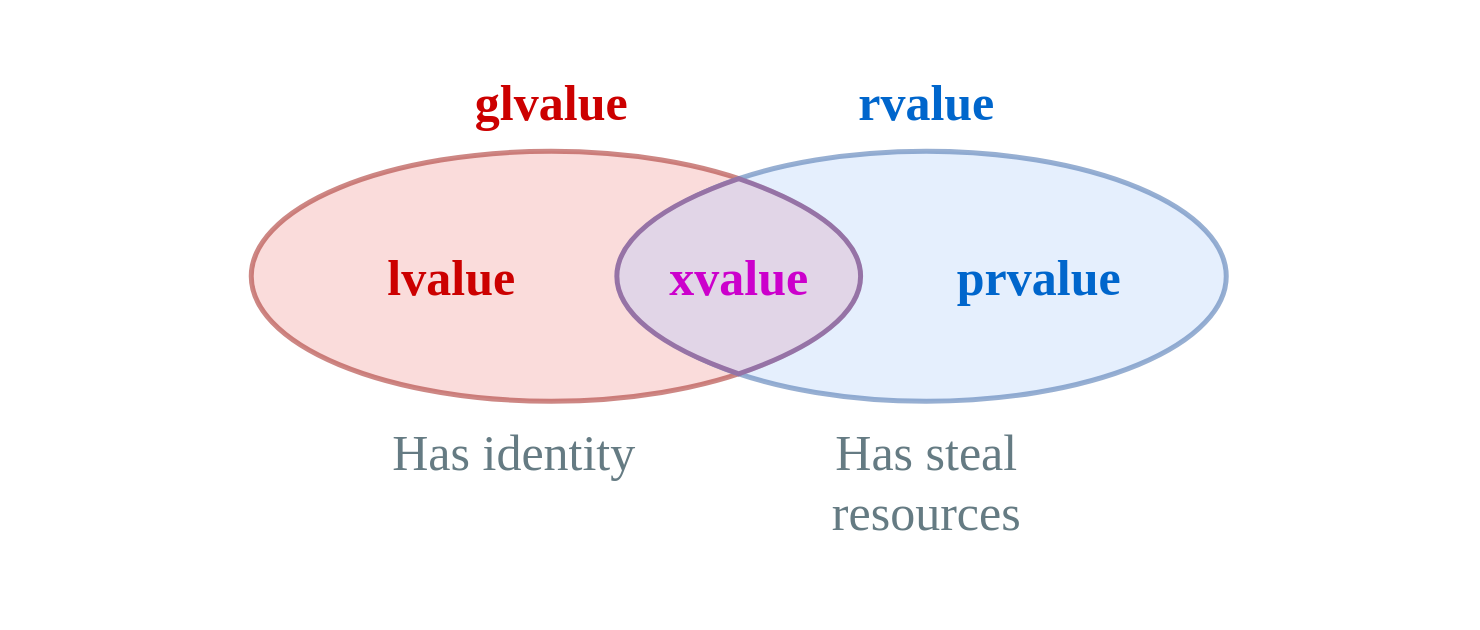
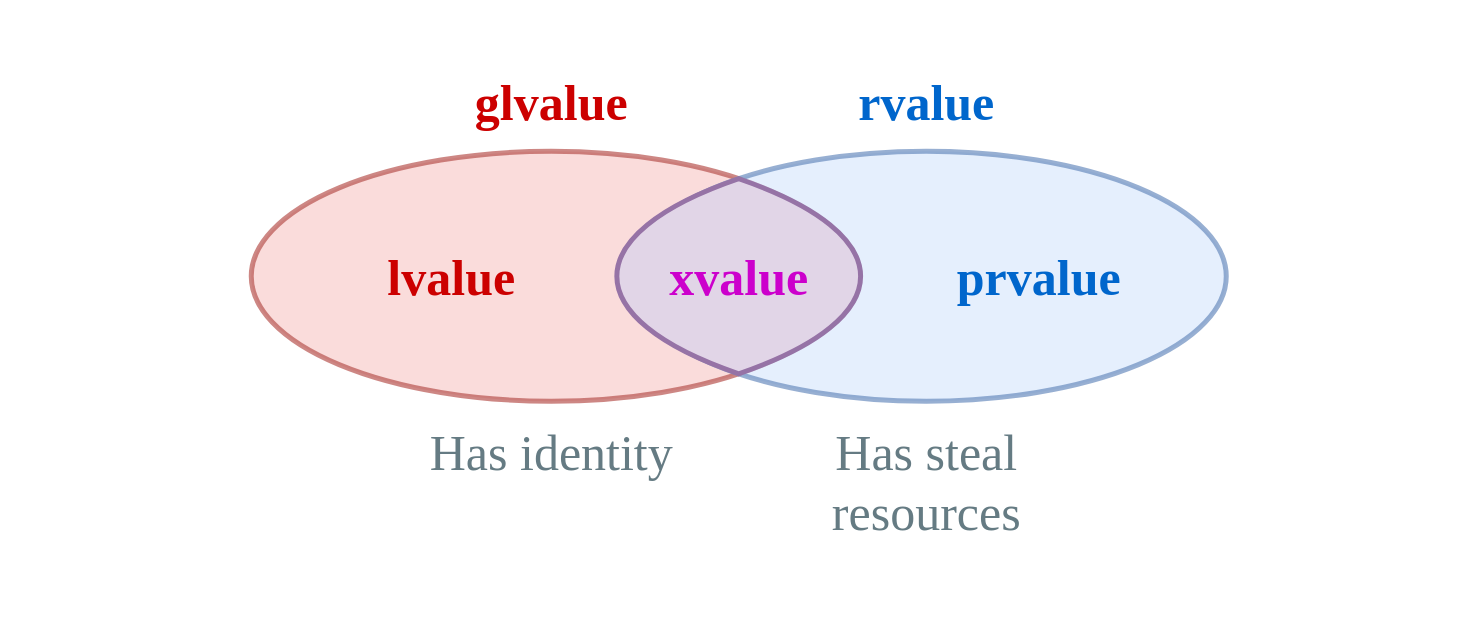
  <mxCell id="0" />
  <mxCell id="1" style="" parent="0" />
  <mxCell id="2" value="" style="rounded=0;whiteSpace=wrap;html=1;fillColor=#ffffff;strokeColor=none;opacity=0;" parent="1" vertex="1"><mxGeometry y="20" width="550" height="210" as="geometry" x="20" /></mxCell>
  <mxCell id="3" style="edgeStyle=orthogonalEdgeStyle;rounded=0;orthogonalLoop=1;jettySize=auto;html=1;exitX=0.5;exitY=1;exitDx=0;exitDy=0;" parent="1" edge="1"><mxGeometry relative="1" as="geometry"><mxPoint x="380" y="190" as="sourcePoint" /><mxPoint x="380" y="190" as="targetPoint" /></mxGeometry></mxCell>
  <mxCell id="4" value="" style="ellipse;whiteSpace=wrap;html=1;fillColor=#f8cecc;strokeColor=#b85450;strokeWidth=2;opacity=70;" parent="1" vertex="1"><mxGeometry x="100" y="60" width="240" height="100" as="geometry" /></mxCell>
  <mxCell id="5" value="" style="ellipse;whiteSpace=wrap;html=1;fillColor=#dae8fc;strokeColor=#6c8ebf;strokeWidth=2;opacity=70;" parent="1" vertex="1"><mxGeometry x="250" y="60" width="240" height="100" as="geometry" /></mxCell>
- <mxCell id="6" value="&lt;font style=&quot;font-size: 20px&quot; face=&quot;Ubuntu&quot; color=&quot;#657b83&quot;&gt;Has identity&lt;/font&gt;" style="text;html=1;align=center;verticalAlign=middle;resizable=0;points=[];autosize=1;" parent="1" vertex="1"><mxGeometry x="145" y="170" width="120" height="20" as="geometry" /></mxCell>
+ <mxCell id="6" value="&lt;font style=&quot;font-size: 20px&quot; face=&quot;Ubuntu&quot; color=&quot;#657b83&quot;&gt;Has identity&lt;/font&gt;" style="text;html=1;align=center;verticalAlign=middle;resizable=0;points=[];autosize=1;" parent="1" vertex="1"><mxGeometry x="160" y="170" width="120" height="20" as="geometry" /></mxCell>
  <mxCell id="7" value="" style="whiteSpace=wrap;html=1;shape=mxgraph.basic.pointed_oval;fillColor=#e1d5e7;strokeColor=#9673a6;strokeWidth=2;" parent="1" vertex="1"><mxGeometry x="230" y="71" width="130" height="78" as="geometry" /></mxCell>
  <mxCell id="8" value="Has identity?" parent="0" />
  <mxCell id="9" value="Is movable?" parent="0" />
  <mxCell id="10" value="&lt;font color=&quot;#657b83&quot; face=&quot;Ubuntu&quot;&gt;&lt;span style=&quot;font-size: 20px&quot;&gt;Has steal&lt;br&gt;resources&lt;/span&gt;&lt;/font&gt;" style="text;html=1;align=center;verticalAlign=middle;resizable=0;points=[];autosize=1;" parent="9" vertex="1"><mxGeometry x="320" y="172" width="100" height="40" as="geometry" /></mxCell>
  <mxCell id="11" value="Unnecessary class" parent="0" />
  <mxCell id="12" value="glvalue" parent="0" />
  <mxCell id="13" value="&lt;font face=&quot;Inconsolata&quot; style=&quot;font-size: 20px&quot; color=&quot;#cc0000&quot;&gt;&lt;b&gt;glvalue&lt;/b&gt;&lt;/font&gt;" style="text;html=1;align=center;verticalAlign=middle;resizable=0;points=[];autosize=1;" parent="12" vertex="1"><mxGeometry x="175" y="30" width="90" height="20" as="geometry" /></mxCell>
  <mxCell id="14" value="rvalue" parent="0" />
  <mxCell id="15" value="&lt;font face=&quot;Inconsolata&quot; style=&quot;font-size: 20px&quot; color=&quot;#0066cc&quot;&gt;&lt;b&gt;rvalue&lt;/b&gt;&lt;/font&gt;" style="text;html=1;align=center;verticalAlign=middle;resizable=0;points=[];autosize=1;" parent="14" vertex="1"><mxGeometry x="330" y="30" width="80" height="20" as="geometry" /></mxCell>
  <mxCell id="16" value="xvalue" parent="0" />
  <mxCell id="17" value="&lt;font face=&quot;Inconsolata&quot; style=&quot;font-size: 20px&quot; color=&quot;#cc00cc&quot;&gt;&lt;b&gt;xvalue&lt;/b&gt;&lt;/font&gt;" style="text;html=1;align=center;verticalAlign=middle;resizable=0;points=[];autosize=1;fontFamily=Inconsolata;FType=g;" parent="16" vertex="1"><mxGeometry x="255" y="100" width="80" height="20" as="geometry" /></mxCell>
  <mxCell id="18" value="prvalue" parent="0" />
  <mxCell id="19" value="&lt;font face=&quot;Inconsolata&quot; style=&quot;font-size: 20px&quot; color=&quot;#0066cc&quot;&gt;&lt;b&gt;prvalue&lt;/b&gt;&lt;/font&gt;" style="text;html=1;align=center;verticalAlign=middle;resizable=0;points=[];autosize=1;" parent="18" vertex="1"><mxGeometry x="370" y="100" width="90" height="20" as="geometry" /></mxCell>
  <mxCell id="20" value="lvalue" parent="0" />
  <mxCell id="21" value="&lt;font face=&quot;Inconsolata&quot; style=&quot;font-size: 20px&quot; color=&quot;#cc0000&quot;&gt;&lt;b&gt;lvalue&lt;/b&gt;&lt;/font&gt;" style="text;html=1;align=center;verticalAlign=middle;resizable=0;points=[];autosize=1;" parent="20" vertex="1"><mxGeometry x="140" y="100" width="80" height="20" as="geometry" /></mxCell>
